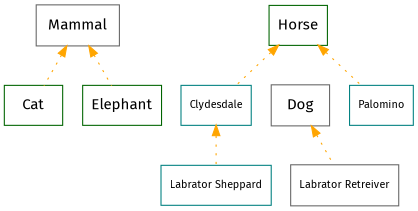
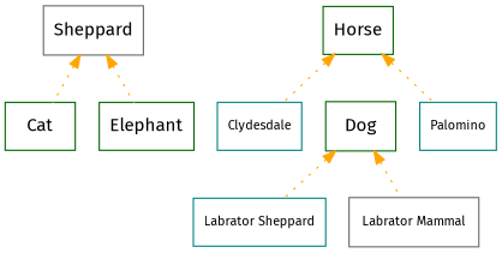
  digraph {
    fontname="Fira Sans"
    node [color=gray40 font=Handlee fontname="Fira Sans" shape=record]
    edge [color=orange dir=back fontname="Fira Sans" style=dotted]
-   n1 [label=Mammal]
+   n1 [label=Sheppard]
    n2 [color=darkgreen label=Cat]
    n3 [color=darkgreen label=Elephant]
-   n4 [label=Dog]
+   n4 [color=darkgreen label=Dog]
    n5 [color=teal fontsize=10 label="Labrator Sheppard"]
-   n6 [fontsize=10 label="Labrator Retreiver"]
+   n6 [fontsize=10 label="Labrator Mammal"]
    n7 [color=darkgreen label=Horse]
    n8 [color=teal fontsize=10 label=Clydesdale]
    n9 [color=teal fontsize=10 label=Palomino]
    n1 -> n2
    n1 -> n3
-   n8 -> n5
+   n4 -> n5
    n4 -> n6
    n7 -> n8
    n7 -> n9
  }
